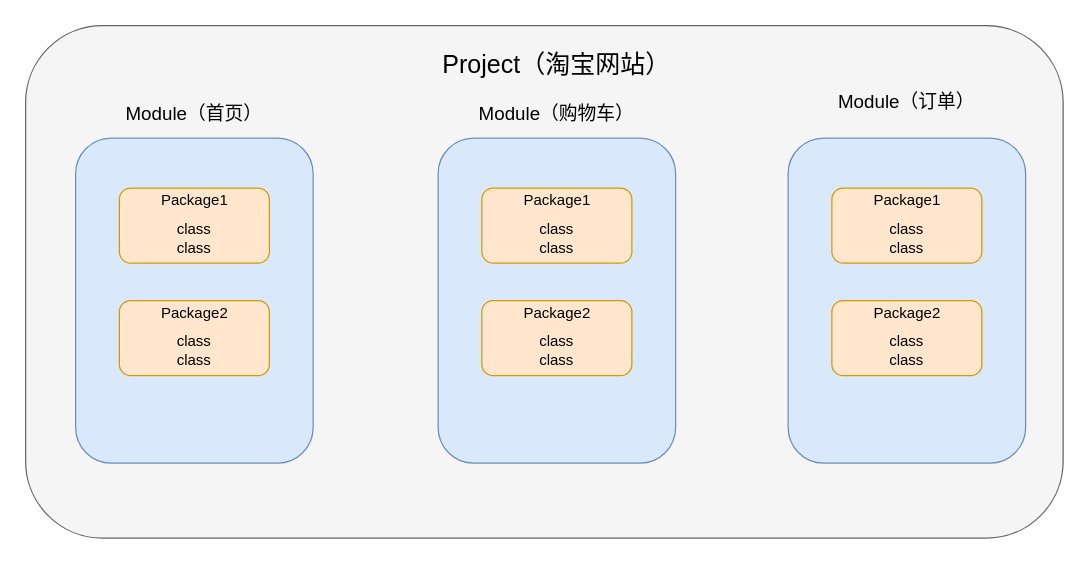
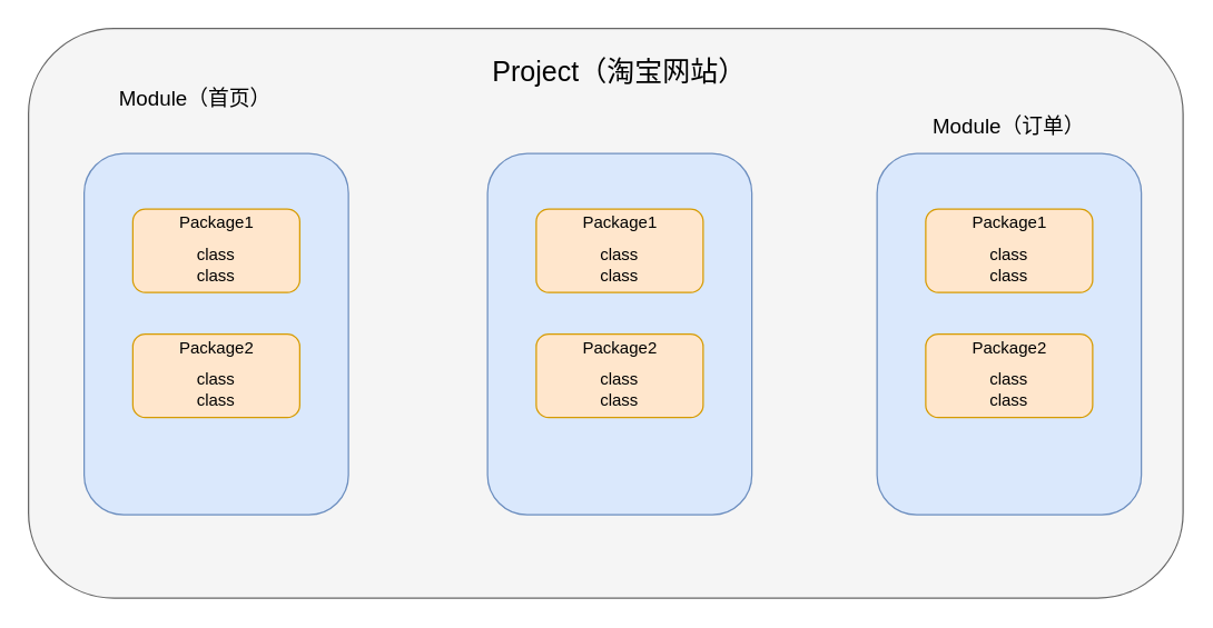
  <mxCell id="0" />
  <mxCell id="1" parent="0" />
  <mxCell id="2" value="" style="rounded=1;whiteSpace=wrap;html=1;fillColor=#f5f5f5;strokeColor=#666666;fontColor=#333333;" vertex="1" parent="1"><mxGeometry x="20" y="20" width="830" height="410" as="geometry" /></mxCell>
  <mxCell id="3" value="" style="rounded=1;whiteSpace=wrap;html=1;fillColor=#dae8fc;strokeColor=#6c8ebf;" vertex="1" parent="1"><mxGeometry x="60" y="110" width="190" height="260" as="geometry" /></mxCell>
  <mxCell id="4" value="" style="rounded=1;whiteSpace=wrap;html=1;fillColor=#dae8fc;strokeColor=#6c8ebf;" vertex="1" parent="1"><mxGeometry x="350" y="110" width="190" height="260" as="geometry" /></mxCell>
  <mxCell id="5" value="" style="rounded=1;whiteSpace=wrap;html=1;fillColor=#dae8fc;strokeColor=#6c8ebf;" vertex="1" parent="1"><mxGeometry x="630" y="110" width="190" height="260" as="geometry" /></mxCell>
  <mxCell id="6" value="&lt;font style=&quot;font-size: 20px&quot;&gt;Project（淘宝网站）&lt;/font&gt;" style="text;html=1;strokeColor=none;fillColor=none;align=center;verticalAlign=middle;whiteSpace=wrap;rounded=0;" vertex="1" parent="1"><mxGeometry x="341.25" y="30" width="207.5" height="40" as="geometry" /></mxCell>
- <mxCell id="7" value="&lt;font style=&quot;font-size: 15px&quot;&gt;Module（首页）&lt;/font&gt;" style="text;html=1;strokeColor=none;fillColor=none;align=center;verticalAlign=middle;whiteSpace=wrap;rounded=0;" vertex="1" parent="1"><mxGeometry x="51.25" y="70" width="207.5" height="40" as="geometry" /></mxCell>
- <mxCell id="8" value="&lt;font style=&quot;font-size: 15px&quot;&gt;Module（购物车）&lt;/font&gt;" style="text;html=1;strokeColor=none;fillColor=none;align=center;verticalAlign=middle;whiteSpace=wrap;rounded=0;" vertex="1" parent="1"><mxGeometry x="341.25" y="70" width="207.5" height="40" as="geometry" /></mxCell>
- <mxCell id="9" value="&lt;font style=&quot;font-size: 15px&quot;&gt;Module（订单）&lt;/font&gt;" style="text;html=1;strokeColor=none;fillColor=none;align=center;verticalAlign=middle;whiteSpace=wrap;rounded=0;" vertex="1" parent="1"><mxGeometry x="621.25" y="60" width="207.5" height="40" as="geometry" /></mxCell>
+ <mxCell id="7" value="&lt;font style=&quot;font-size: 15px&quot;&gt;Module（首页）&lt;/font&gt;" style="text;html=1;strokeColor=none;fillColor=none;align=center;verticalAlign=middle;whiteSpace=wrap;rounded=0;" vertex="1" parent="1"><mxGeometry x="36.25" y="50" width="207.5" height="40" as="geometry" /></mxCell>
+ <mxCell id="9" value="&lt;font style=&quot;font-size: 15px&quot;&gt;Module（订单）&lt;/font&gt;" style="text;html=1;strokeColor=none;fillColor=none;align=center;verticalAlign=middle;whiteSpace=wrap;rounded=0;" vertex="1" parent="1"><mxGeometry x="621.25" y="70" width="207.5" height="40" as="geometry" /></mxCell>
  <mxCell id="10" value="" style="rounded=1;whiteSpace=wrap;html=1;fillColor=#ffe6cc;strokeColor=#d79b00;" vertex="1" parent="1"><mxGeometry x="95" y="150" width="120" height="60" as="geometry" /></mxCell>
  <mxCell id="11" value="Package1" style="text;html=1;strokeColor=none;fillColor=none;align=center;verticalAlign=middle;whiteSpace=wrap;rounded=0;" vertex="1" parent="1"><mxGeometry x="122.5" y="150" width="65" height="20" as="geometry" /></mxCell>
  <mxCell id="12" value="class&lt;br&gt;class" style="text;html=1;strokeColor=none;fillColor=none;align=center;verticalAlign=middle;whiteSpace=wrap;rounded=0;" vertex="1" parent="1"><mxGeometry x="135" y="180" width="40" height="20" as="geometry" /></mxCell>
  <mxCell id="13" value="" style="rounded=1;whiteSpace=wrap;html=1;fillColor=#ffe6cc;strokeColor=#d79b00;" vertex="1" parent="1"><mxGeometry x="385" y="150" width="120" height="60" as="geometry" /></mxCell>
  <mxCell id="14" value="Package1" style="text;html=1;strokeColor=none;fillColor=none;align=center;verticalAlign=middle;whiteSpace=wrap;rounded=0;" vertex="1" parent="1"><mxGeometry x="412.5" y="150" width="65" height="20" as="geometry" /></mxCell>
  <mxCell id="15" value="class&lt;br&gt;class" style="text;html=1;strokeColor=none;fillColor=none;align=center;verticalAlign=middle;whiteSpace=wrap;rounded=0;" vertex="1" parent="1"><mxGeometry x="425" y="180" width="40" height="20" as="geometry" /></mxCell>
  <mxCell id="16" value="" style="rounded=1;whiteSpace=wrap;html=1;fillColor=#ffe6cc;strokeColor=#d79b00;" vertex="1" parent="1"><mxGeometry x="665" y="150" width="120" height="60" as="geometry" /></mxCell>
  <mxCell id="17" value="Package1" style="text;html=1;strokeColor=none;fillColor=none;align=center;verticalAlign=middle;whiteSpace=wrap;rounded=0;" vertex="1" parent="1"><mxGeometry x="692.5" y="150" width="65" height="20" as="geometry" /></mxCell>
  <mxCell id="18" value="class&lt;br&gt;class" style="text;html=1;strokeColor=none;fillColor=none;align=center;verticalAlign=middle;whiteSpace=wrap;rounded=0;" vertex="1" parent="1"><mxGeometry x="705" y="180" width="40" height="20" as="geometry" /></mxCell>
  <mxCell id="19" value="" style="rounded=1;whiteSpace=wrap;html=1;fillColor=#ffe6cc;strokeColor=#d79b00;" vertex="1" parent="1"><mxGeometry x="95" y="240" width="120" height="60" as="geometry" /></mxCell>
  <mxCell id="20" value="Package2" style="text;html=1;strokeColor=none;fillColor=none;align=center;verticalAlign=middle;whiteSpace=wrap;rounded=0;" vertex="1" parent="1"><mxGeometry x="122.5" y="240" width="65" height="20" as="geometry" /></mxCell>
  <mxCell id="21" value="class&lt;br&gt;class" style="text;html=1;strokeColor=none;fillColor=none;align=center;verticalAlign=middle;whiteSpace=wrap;rounded=0;" vertex="1" parent="1"><mxGeometry x="135" y="270" width="40" height="20" as="geometry" /></mxCell>
  <mxCell id="22" value="" style="rounded=1;whiteSpace=wrap;html=1;fillColor=#ffe6cc;strokeColor=#d79b00;" vertex="1" parent="1"><mxGeometry x="385" y="240" width="120" height="60" as="geometry" /></mxCell>
  <mxCell id="23" value="Package2" style="text;html=1;strokeColor=none;fillColor=none;align=center;verticalAlign=middle;whiteSpace=wrap;rounded=0;" vertex="1" parent="1"><mxGeometry x="412.5" y="240" width="65" height="20" as="geometry" /></mxCell>
  <mxCell id="24" value="class&lt;br&gt;class" style="text;html=1;strokeColor=none;fillColor=none;align=center;verticalAlign=middle;whiteSpace=wrap;rounded=0;" vertex="1" parent="1"><mxGeometry x="425" y="270" width="40" height="20" as="geometry" /></mxCell>
  <mxCell id="25" value="" style="rounded=1;whiteSpace=wrap;html=1;fillColor=#ffe6cc;strokeColor=#d79b00;" vertex="1" parent="1"><mxGeometry x="665" y="240" width="120" height="60" as="geometry" /></mxCell>
  <mxCell id="26" value="Package2" style="text;html=1;strokeColor=none;fillColor=none;align=center;verticalAlign=middle;whiteSpace=wrap;rounded=0;" vertex="1" parent="1"><mxGeometry x="692.5" y="240" width="65" height="20" as="geometry" /></mxCell>
  <mxCell id="27" value="class&lt;br&gt;class" style="text;html=1;strokeColor=none;fillColor=none;align=center;verticalAlign=middle;whiteSpace=wrap;rounded=0;" vertex="1" parent="1"><mxGeometry x="705" y="270" width="40" height="20" as="geometry" /></mxCell>
